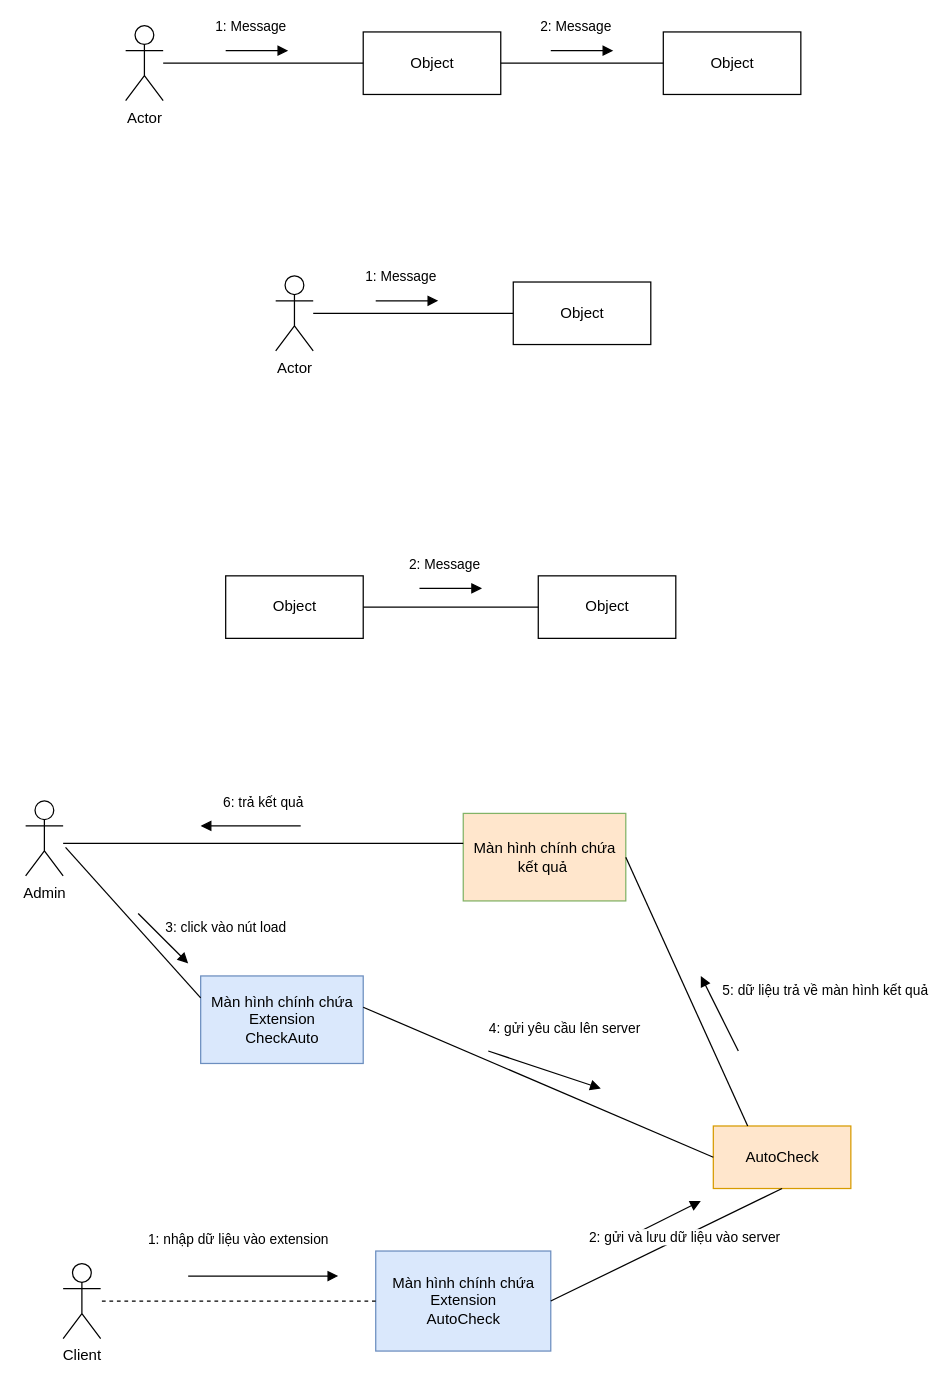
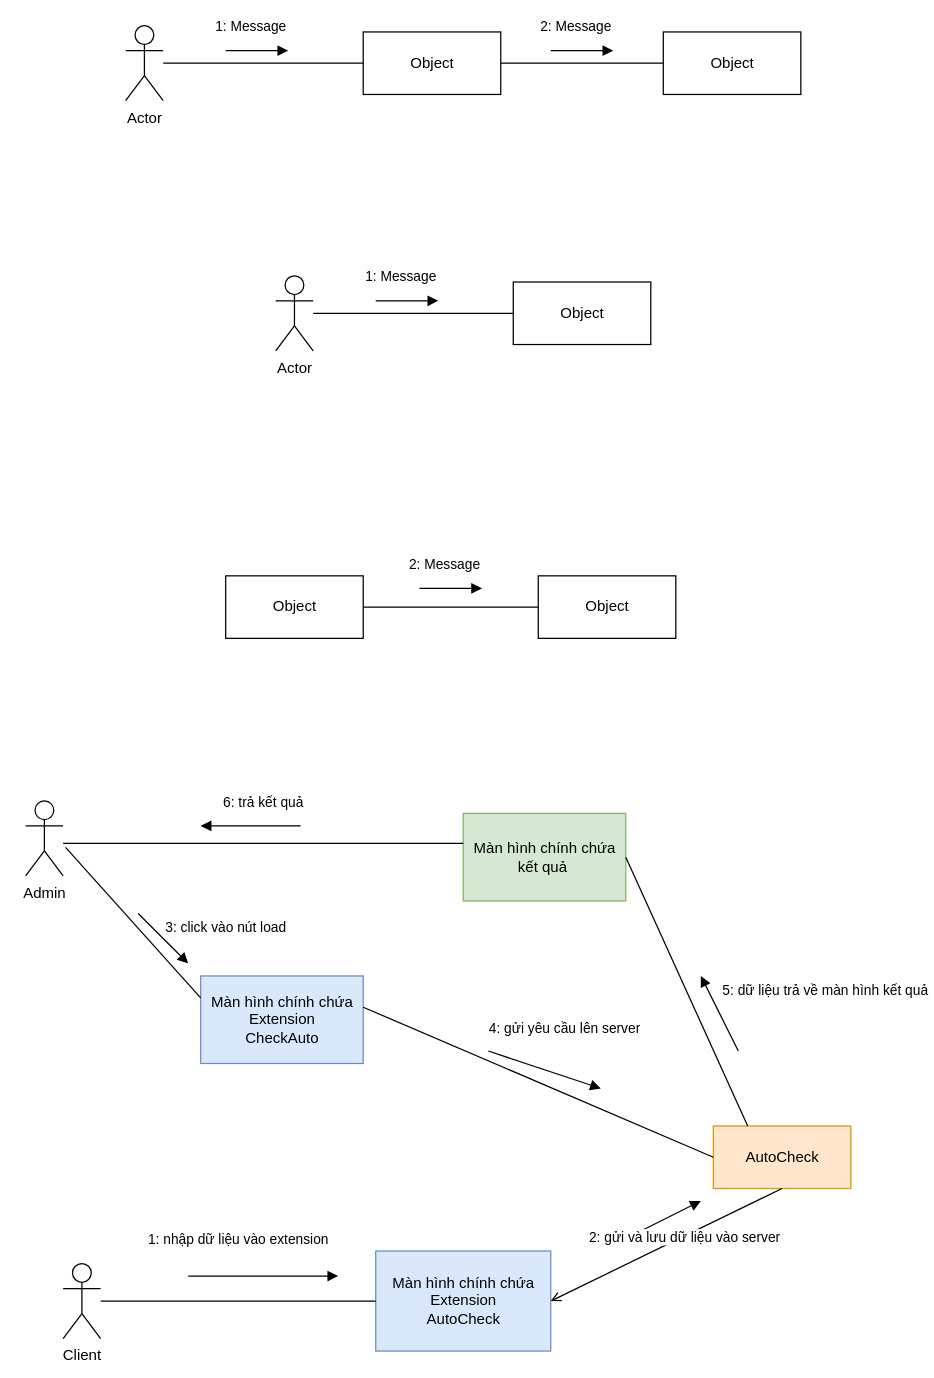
  <mxCell id="0" />
  <mxCell id="1" parent="0" />
  <mxCell id="2" value="Actor" style="shape=umlActor;verticalLabelPosition=bottom;verticalAlign=top;html=1;" parent="1" vertex="1"><mxGeometry x="220" y="220" width="30" height="60" as="geometry" /></mxCell>
  <mxCell id="3" value="Object" style="html=1;" parent="1" vertex="1"><mxGeometry x="410" y="225" width="110" height="50" as="geometry" /></mxCell>
  <mxCell id="4" value="" style="line;strokeWidth=1;fillColor=none;align=left;verticalAlign=middle;spacingTop=-1;spacingLeft=3;spacingRight=3;rotatable=0;labelPosition=right;points=[];portConstraint=eastwest;" parent="1" vertex="1"><mxGeometry x="250" y="246" width="160" height="8" as="geometry" /></mxCell>
  <mxCell id="5" value="1: Message" style="html=1;verticalAlign=bottom;endArrow=block;" parent="1" edge="1"><mxGeometry x="-0.2" y="10" width="80" relative="1" as="geometry"><mxPoint x="300" y="240" as="sourcePoint" /><mxPoint x="350" y="240" as="targetPoint" /><mxPoint as="offset" /></mxGeometry></mxCell>
  <mxCell id="6" value="Object" style="html=1;" parent="1" vertex="1"><mxGeometry x="180" y="460" width="110" height="50" as="geometry" /></mxCell>
  <mxCell id="7" value="Object" style="html=1;" parent="1" vertex="1"><mxGeometry x="430" y="460" width="110" height="50" as="geometry" /></mxCell>
  <mxCell id="8" value="" style="line;strokeWidth=1;fillColor=none;align=left;verticalAlign=middle;spacingTop=-1;spacingLeft=3;spacingRight=3;rotatable=0;labelPosition=right;points=[];portConstraint=eastwest;" parent="1" vertex="1"><mxGeometry x="290" y="481" width="140" height="8" as="geometry" /></mxCell>
  <mxCell id="9" value="2: Message" style="html=1;verticalAlign=bottom;endArrow=block;" parent="1" edge="1"><mxGeometry x="-0.2" y="10" width="80" relative="1" as="geometry"><mxPoint x="335" y="470" as="sourcePoint" /><mxPoint x="385" y="470" as="targetPoint" /><mxPoint as="offset" /></mxGeometry></mxCell>
  <mxCell id="10" value="Actor" style="shape=umlActor;verticalLabelPosition=bottom;verticalAlign=top;html=1;" parent="1" vertex="1"><mxGeometry x="100" y="20" width="30" height="60" as="geometry" /></mxCell>
  <mxCell id="11" value="Object" style="html=1;" parent="1" vertex="1"><mxGeometry x="290" y="25" width="110" height="50" as="geometry" /></mxCell>
  <mxCell id="12" value="" style="line;strokeWidth=1;fillColor=none;align=left;verticalAlign=middle;spacingTop=-1;spacingLeft=3;spacingRight=3;rotatable=0;labelPosition=right;points=[];portConstraint=eastwest;" parent="1" vertex="1"><mxGeometry x="130" y="46" width="160" height="8" as="geometry" /></mxCell>
  <mxCell id="13" value="1: Message" style="html=1;verticalAlign=bottom;endArrow=block;" parent="1" edge="1"><mxGeometry x="-0.2" y="10" width="80" relative="1" as="geometry"><mxPoint x="180" y="40" as="sourcePoint" /><mxPoint x="230" y="40" as="targetPoint" /><mxPoint as="offset" /></mxGeometry></mxCell>
  <mxCell id="14" value="Object" style="html=1;" parent="1" vertex="1"><mxGeometry x="530" y="25" width="110" height="50" as="geometry" /></mxCell>
  <mxCell id="15" value="" style="line;strokeWidth=1;fillColor=none;align=left;verticalAlign=middle;spacingTop=-1;spacingLeft=3;spacingRight=3;rotatable=0;labelPosition=right;points=[];portConstraint=eastwest;" parent="1" vertex="1"><mxGeometry x="400" y="46" width="130" height="8" as="geometry" /></mxCell>
  <mxCell id="16" value="2: Message" style="html=1;verticalAlign=bottom;endArrow=block;" parent="1" edge="1"><mxGeometry x="-0.2" y="10" width="80" relative="1" as="geometry"><mxPoint x="440" y="40" as="sourcePoint" /><mxPoint x="490" y="40" as="targetPoint" /><mxPoint as="offset" /></mxGeometry></mxCell>
  <mxCell id="17" value="Client" style="shape=umlActor;verticalLabelPosition=bottom;verticalAlign=top;html=1;" parent="1" vertex="1"><mxGeometry x="50" y="1010" width="30" height="60" as="geometry" /></mxCell>
  <mxCell id="18" value="Admin" style="shape=umlActor;verticalLabelPosition=bottom;verticalAlign=top;html=1;" parent="1" vertex="1"><mxGeometry x="20" y="640" width="30" height="60" as="geometry" /></mxCell>
  <mxCell id="19" value="Màn hình chính chứa&lt;br&gt;Extension &lt;br&gt;AutoCheck" style="html=1;fillColor=#dae8fc;strokeColor=#6c8ebf;" parent="1" vertex="1"><mxGeometry x="300" y="1000" width="140" height="80" as="geometry" /></mxCell>
  <mxCell id="20" value="AutoCheck" style="html=1;fillColor=#ffe6cc;strokeColor=#d79b00;" parent="1" vertex="1"><mxGeometry x="570" y="900" width="110" height="50" as="geometry" /></mxCell>
  <mxCell id="21" value="Màn hình chính chứa &lt;br&gt;Extension &lt;br&gt;CheckAuto" style="html=1;fillColor=#dae8fc;strokeColor=#6c8ebf;" parent="1" vertex="1"><mxGeometry x="160" y="780" width="130" height="70" as="geometry" /></mxCell>
- <mxCell id="22" value="Màn hình chính chứa &lt;br&gt;kết quả&amp;nbsp;" style="html=1;fillColor=#ffe6cc;strokeColor=#82b366;" parent="1" vertex="1"><mxGeometry x="370" y="650" width="130" height="70" as="geometry" /></mxCell>
+ <mxCell id="22" value="Màn hình chính chứa &lt;br&gt;kết quả&amp;nbsp;" style="html=1;fillColor=#d5e8d4;strokeColor=#82b366;" parent="1" vertex="1"><mxGeometry x="370" y="650" width="130" height="70" as="geometry" /></mxCell>
  <mxCell id="23" value="" style="line;strokeWidth=1;fillColor=none;align=left;verticalAlign=middle;spacingTop=-1;spacingLeft=3;spacingRight=3;rotatable=0;labelPosition=right;points=[];portConstraint=eastwest;" parent="1" vertex="1"><mxGeometry x="50" y="670" width="320" height="8" as="geometry" /></mxCell>
  <mxCell id="24" value="" style="endArrow=none;html=1;exitX=0;exitY=0.25;exitDx=0;exitDy=0;entryX=0.006;entryY=0.901;entryDx=0;entryDy=0;entryPerimeter=0;" parent="1" source="21" target="23" edge="1"><mxGeometry width="50" height="50" relative="1" as="geometry"><mxPoint x="180" y="720" as="sourcePoint" /><mxPoint x="230" y="670" as="targetPoint" /></mxGeometry></mxCell>
  <mxCell id="25" value="" style="endArrow=none;html=1;entryX=0;entryY=0.5;entryDx=0;entryDy=0;" parent="1" target="20" edge="1"><mxGeometry width="50" height="50" relative="1" as="geometry"><mxPoint x="290" y="805" as="sourcePoint" /><mxPoint x="630" y="785" as="targetPoint" /></mxGeometry></mxCell>
  <mxCell id="26" value="3: click vào nút load" style="html=1;verticalAlign=bottom;endArrow=block;" parent="1" edge="1"><mxGeometry x="1" y="36" width="80" relative="1" as="geometry"><mxPoint x="110" y="730" as="sourcePoint" /><mxPoint x="150" y="770" as="targetPoint" /><mxPoint x="4" y="5" as="offset" /></mxGeometry></mxCell>
  <mxCell id="27" value="6: trả kết quả" style="html=1;verticalAlign=bottom;endArrow=block;" parent="1" edge="1"><mxGeometry x="-0.25" y="-10" width="80" relative="1" as="geometry"><mxPoint x="240" y="660" as="sourcePoint" /><mxPoint x="160" y="660" as="targetPoint" /><mxPoint as="offset" /></mxGeometry></mxCell>
  <mxCell id="28" value="4: gửi yêu cầu lên server" style="html=1;verticalAlign=bottom;endArrow=block;" parent="1" edge="1"><mxGeometry x="0.133" y="28" width="80" relative="1" as="geometry"><mxPoint x="390" y="840" as="sourcePoint" /><mxPoint x="480" y="870" as="targetPoint" /><mxPoint x="1" as="offset" /></mxGeometry></mxCell>
- <mxCell id="29" value="" style="endArrow=none;html=1;exitX=0;exitY=0.5;exitDx=0;exitDy=0;dashed=1;" parent="1" source="19" target="17" edge="1"><mxGeometry width="50" height="50" relative="1" as="geometry"><mxPoint x="1020" y="730" as="sourcePoint" /><mxPoint x="1070" y="680" as="targetPoint" /></mxGeometry></mxCell>
+ <mxCell id="29" value="" style="endArrow=none;html=1;exitX=0;exitY=0.5;exitDx=0;exitDy=0;" parent="1" source="19" target="17" edge="1"><mxGeometry width="50" height="50" relative="1" as="geometry"><mxPoint x="1020" y="730" as="sourcePoint" /><mxPoint x="1070" y="680" as="targetPoint" /></mxGeometry></mxCell>
  <mxCell id="30" value="1: nhập dữ liệu vào extension" style="html=1;verticalAlign=bottom;endArrow=block;" parent="1" edge="1"><mxGeometry x="-0.333" y="20" width="80" relative="1" as="geometry"><mxPoint x="150" y="1020" as="sourcePoint" /><mxPoint x="270" y="1020" as="targetPoint" /><mxPoint as="offset" /><Array as="points"><mxPoint x="190" y="1020" /></Array></mxGeometry></mxCell>
- <mxCell id="31" value="" style="endArrow=none;html=1;exitX=0.5;exitY=1;exitDx=0;exitDy=0;entryX=1;entryY=0.5;entryDx=0;entryDy=0;exitPerimeter=0;" parent="1" source="20" target="19" edge="1"><mxGeometry width="50" height="50" relative="1" as="geometry"><mxPoint x="820" y="750" as="sourcePoint" /><mxPoint x="870" y="700" as="targetPoint" /></mxGeometry></mxCell>
+ <mxCell id="31" value="" style="endArrow=open;html=1;exitX=0.5;exitY=1;exitDx=0;exitDy=0;entryX=1;entryY=0.5;entryDx=0;entryDy=0;exitPerimeter=0;" parent="1" source="20" target="19" edge="1"><mxGeometry width="50" height="50" relative="1" as="geometry"><mxPoint x="820" y="750" as="sourcePoint" /><mxPoint x="870" y="700" as="targetPoint" /></mxGeometry></mxCell>
  <mxCell id="32" value="2: gửi và lưu dữ liệu vào server" style="html=1;verticalAlign=bottom;endArrow=block;" parent="1" edge="1"><mxGeometry x="0.154" y="-28" width="80" relative="1" as="geometry"><mxPoint x="500" y="990" as="sourcePoint" /><mxPoint x="560" y="960" as="targetPoint" /><mxPoint as="offset" /></mxGeometry></mxCell>
  <mxCell id="33" value="5: dữ liệu trả về màn hình kết quả&amp;nbsp;" style="html=1;verticalAlign=bottom;endArrow=block;" parent="1" edge="1"><mxGeometry x="-0.867" y="-80" width="80" relative="1" as="geometry"><mxPoint x="590" y="840" as="sourcePoint" /><mxPoint x="560" y="780" as="targetPoint" /><mxPoint x="1" as="offset" /></mxGeometry></mxCell>
  <mxCell id="34" value="" style="endArrow=none;html=1;entryX=0.25;entryY=0;entryDx=0;entryDy=0;exitX=1;exitY=0.5;exitDx=0;exitDy=0;" parent="1" source="22" target="20" edge="1"><mxGeometry width="50" height="50" relative="1" as="geometry"><mxPoint x="470" y="730" as="sourcePoint" /><mxPoint x="520" y="680" as="targetPoint" /></mxGeometry></mxCell>
